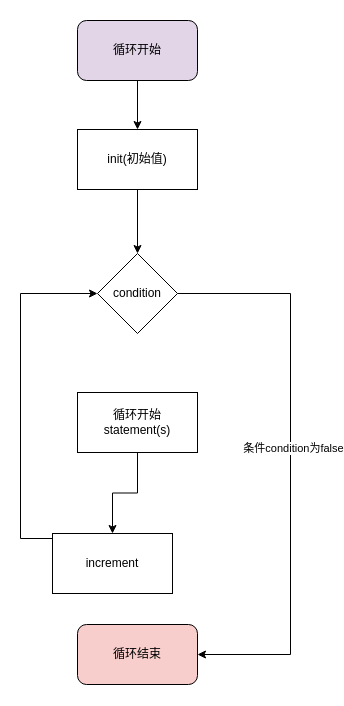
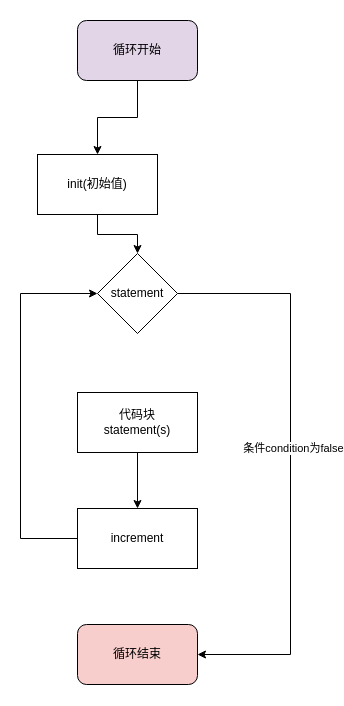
  <mxCell id="0" />
  <mxCell id="1" parent="0" />
  <mxCell id="2" style="edgeStyle=orthogonalEdgeStyle;rounded=0;orthogonalLoop=1;jettySize=auto;html=1;entryX=0.5;entryY=0;entryDx=0;entryDy=0;" edge="1" parent="1" source="3" target="5"><mxGeometry relative="1" as="geometry" /></mxCell>
  <mxCell id="3" value="循环开始" style="rounded=1;whiteSpace=wrap;html=1;fillColor=#e1d5e7;" vertex="1" parent="1"><mxGeometry x="77" y="20" width="120" height="60" as="geometry" /></mxCell>
  <mxCell id="4" style="edgeStyle=orthogonalEdgeStyle;rounded=0;orthogonalLoop=1;jettySize=auto;html=1;entryX=0.5;entryY=0;entryDx=0;entryDy=0;" edge="1" parent="1" source="5" target="8"><mxGeometry relative="1" as="geometry" /></mxCell>
- <mxCell id="5" value="init(初始值)" style="rounded=0;whiteSpace=wrap;html=1;" vertex="1" parent="1"><mxGeometry x="77" y="129" width="120" height="60" as="geometry" /></mxCell>
+ <mxCell id="5" value="init(初始值)" style="rounded=0;whiteSpace=wrap;html=1;" vertex="1" parent="1"><mxGeometry x="37" y="154" width="120" height="60" as="geometry" /></mxCell>
  <mxCell id="6" style="edgeStyle=orthogonalEdgeStyle;rounded=0;orthogonalLoop=1;jettySize=auto;html=1;entryX=1;entryY=0.5;entryDx=0;entryDy=0;exitX=1;exitY=0.5;exitDx=0;exitDy=0;" edge="1" parent="1" source="8" target="13"><mxGeometry relative="1" as="geometry"><Array as="points"><mxPoint x="290" y="293" /><mxPoint x="290" y="654" /></Array></mxGeometry></mxCell>
  <mxCell id="7" value="条件condition为false" style="edgeLabel;html=1;align=center;verticalAlign=middle;resizable=0;points=[];" vertex="1" connectable="0" parent="6"><mxGeometry x="-0.058" y="2" relative="1" as="geometry"><mxPoint as="offset" /></mxGeometry></mxCell>
- <mxCell id="8" value="condition" style="rhombus;whiteSpace=wrap;html=1;" vertex="1" parent="1"><mxGeometry x="97" y="253" width="80" height="80" as="geometry" /></mxCell>
+ <mxCell id="8" value="statement" style="rhombus;whiteSpace=wrap;html=1;" vertex="1" parent="1"><mxGeometry x="97" y="253" width="80" height="80" as="geometry" /></mxCell>
  <mxCell id="9" style="edgeStyle=orthogonalEdgeStyle;rounded=0;orthogonalLoop=1;jettySize=auto;html=1;entryX=0.5;entryY=0;entryDx=0;entryDy=0;" edge="1" parent="1" source="10" target="12"><mxGeometry relative="1" as="geometry" /></mxCell>
- <mxCell id="10" value="循环开始&lt;br&gt;statement(s)" style="rounded=0;whiteSpace=wrap;html=1;" vertex="1" parent="1"><mxGeometry x="77" y="392" width="120" height="60" as="geometry" /></mxCell>
+ <mxCell id="10" value="代码块&lt;br&gt;statement(s)" style="rounded=0;whiteSpace=wrap;html=1;" vertex="1" parent="1"><mxGeometry x="77" y="392" width="120" height="60" as="geometry" /></mxCell>
  <mxCell id="11" style="edgeStyle=orthogonalEdgeStyle;rounded=0;orthogonalLoop=1;jettySize=auto;html=1;entryX=0;entryY=0.5;entryDx=0;entryDy=0;exitX=0;exitY=0.5;exitDx=0;exitDy=0;" edge="1" parent="1" source="12" target="8"><mxGeometry relative="1" as="geometry"><Array as="points"><mxPoint x="20" y="538" /><mxPoint x="20" y="293" /></Array></mxGeometry></mxCell>
- <mxCell id="12" value="increment" style="rounded=0;whiteSpace=wrap;html=1;" vertex="1" parent="1"><mxGeometry x="52" y="533" width="120" height="60" as="geometry" /></mxCell>
+ <mxCell id="12" value="increment" style="rounded=0;whiteSpace=wrap;html=1;" vertex="1" parent="1"><mxGeometry x="77" y="508" width="120" height="60" as="geometry" /></mxCell>
  <mxCell id="13" value="循环结束" style="rounded=1;whiteSpace=wrap;html=1;fillColor=#f8cecc;" vertex="1" parent="1"><mxGeometry x="77" y="624" width="120" height="60" as="geometry" /></mxCell>
